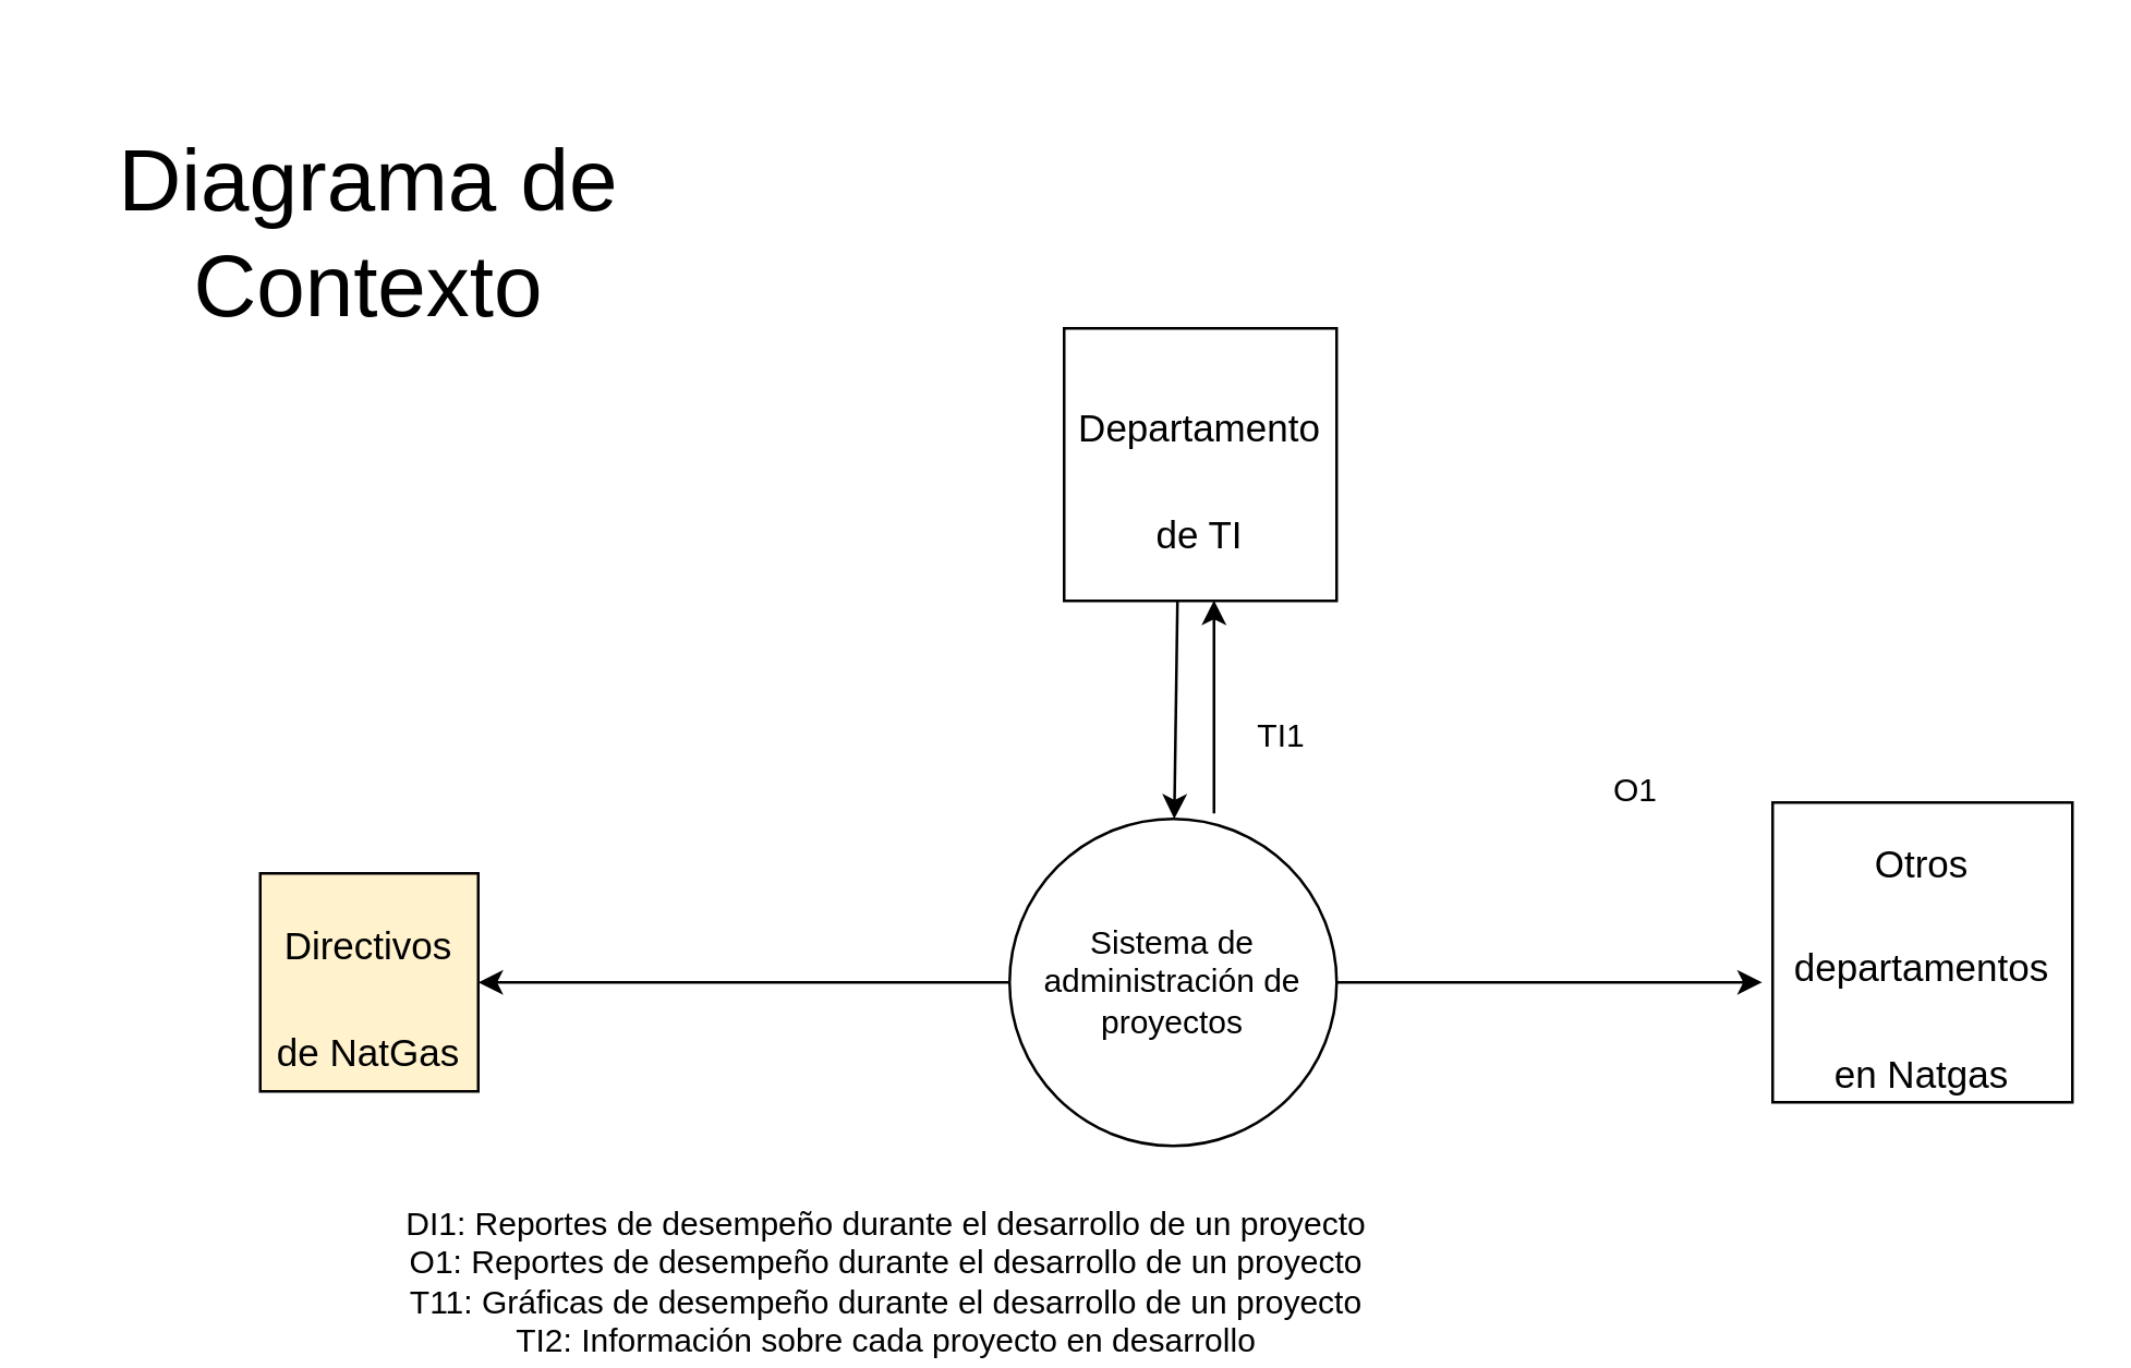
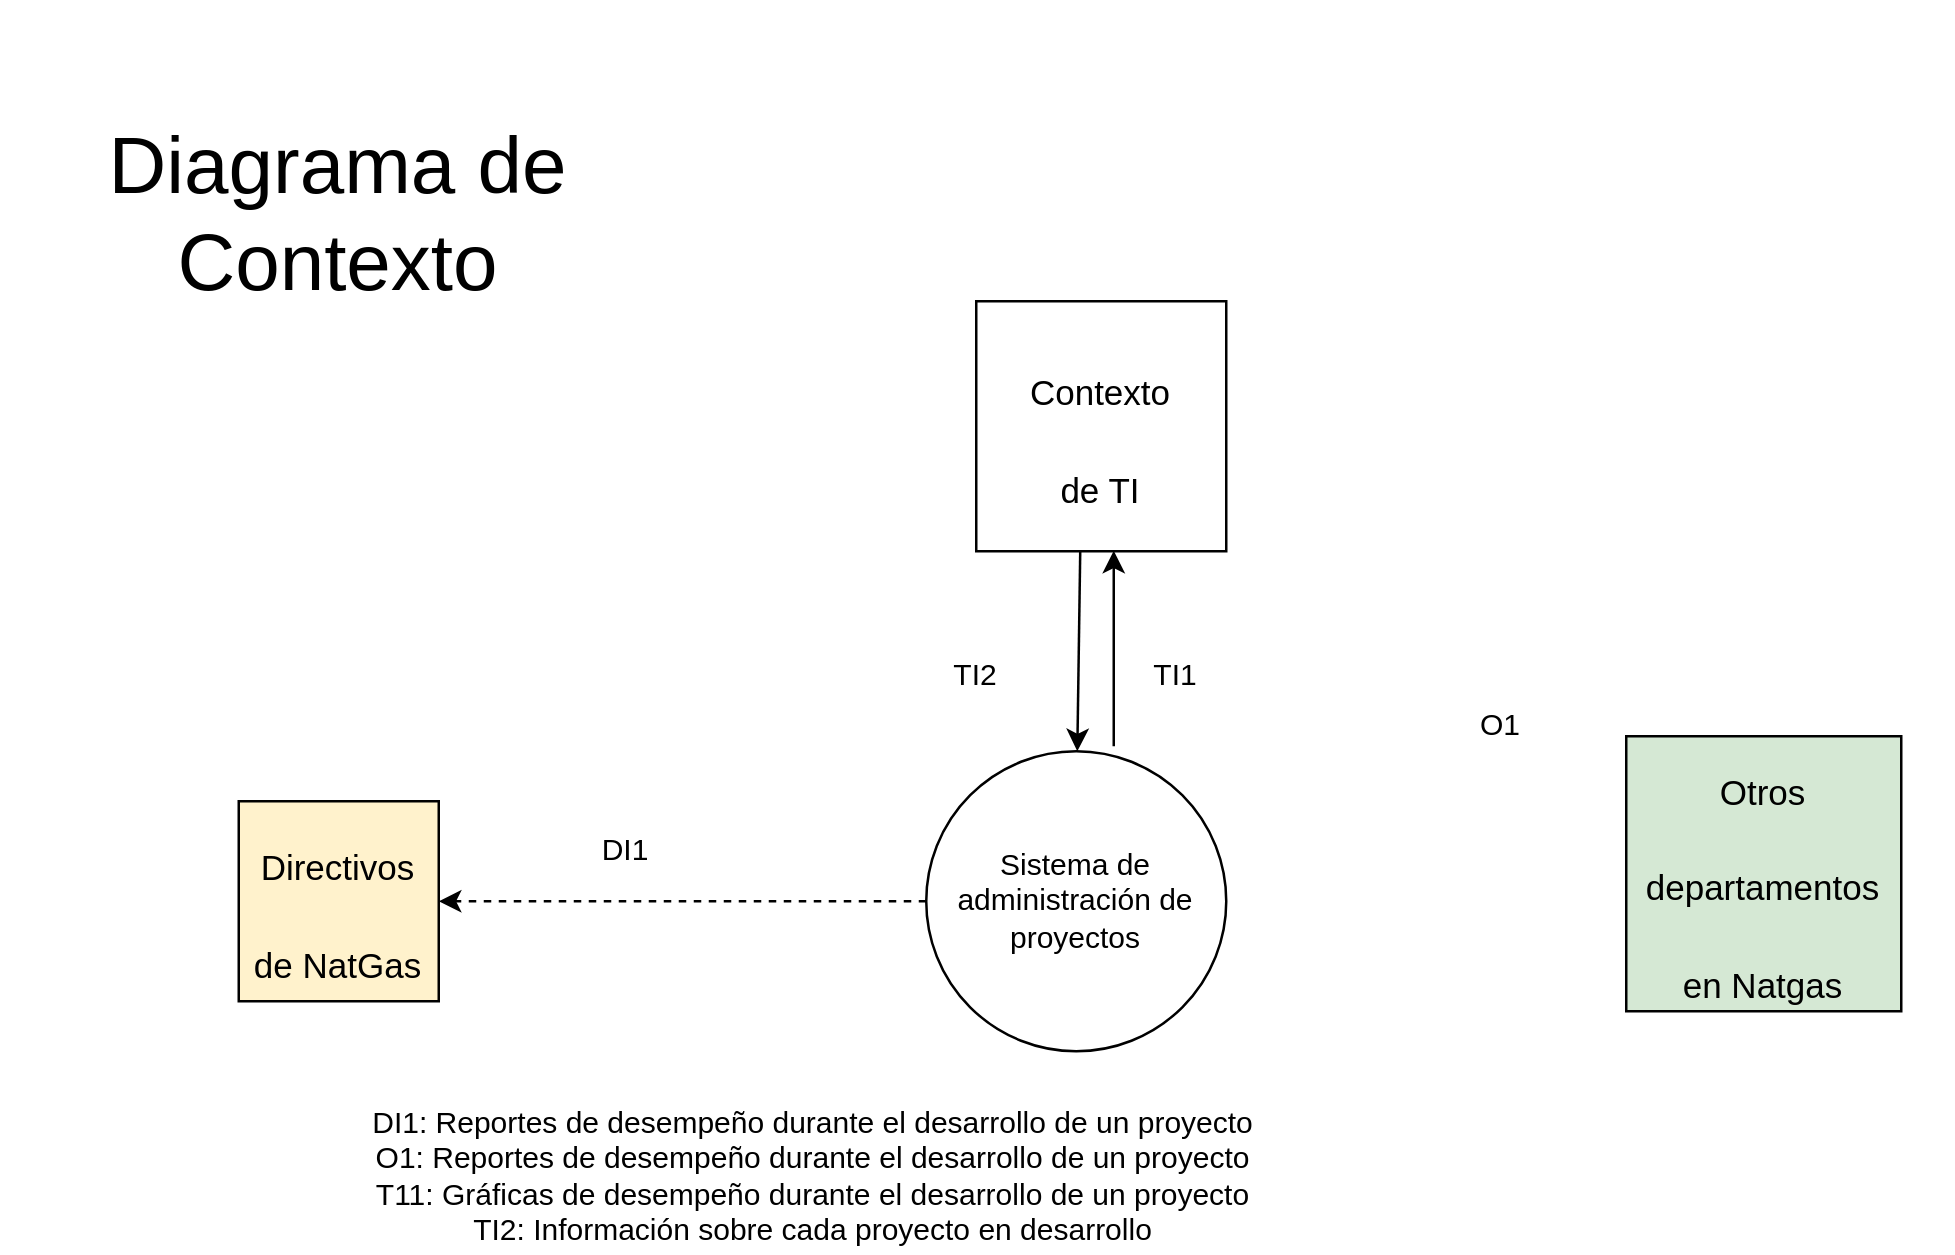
  <mxCell id="0" />
  <mxCell id="1" parent="0" />
  <mxCell id="2" value="Sistema de administración de proyectos" style="ellipse;whiteSpace=wrap;html=1;aspect=fixed;" parent="1" vertex="1"><mxGeometry x="370" y="300" width="120" height="120" as="geometry" /></mxCell>
  <mxCell id="3" value="&lt;font style=&quot;font-size: 32px;&quot;&gt;Diagrama de Contexto&lt;/font&gt;" style="text;html=1;strokeColor=none;fillColor=none;align=center;verticalAlign=middle;whiteSpace=wrap;rounded=0;fontSize=32;" parent="1" vertex="1"><mxGeometry x="20" y="20" width="230" height="130" as="geometry" /></mxCell>
  <mxCell id="4" value="&lt;font style=&quot;font-size: 14px&quot;&gt;Directivos de NatGas&lt;/font&gt;" style="whiteSpace=wrap;html=1;aspect=fixed;fontSize=32;fillColor=#fff2cc;" parent="1" vertex="1"><mxGeometry x="95" y="320" width="80" height="80" as="geometry" /></mxCell>
- <mxCell id="5" value="&lt;span style=&quot;font-size: 14px&quot;&gt;Departamento&lt;br&gt;de TI&lt;br&gt;&lt;/span&gt;" style="whiteSpace=wrap;html=1;aspect=fixed;fontSize=32;" parent="1" vertex="1"><mxGeometry x="390" y="120" width="100" height="100" as="geometry" /></mxCell>
- <mxCell id="6" value="&lt;font style=&quot;font-size: 14px&quot;&gt;Otros departamentos en Natgas&lt;/font&gt;" style="whiteSpace=wrap;html=1;aspect=fixed;fontSize=32;" parent="1" vertex="1"><mxGeometry x="650" y="294" width="110" height="110" as="geometry" /></mxCell>
- <mxCell id="7" value="" style="endArrow=classic;html=1;fontSize=32;exitX=0;exitY=0.5;exitDx=0;exitDy=0;entryX=1;entryY=0.5;entryDx=0;entryDy=0;" parent="1" source="2" target="4" edge="1"><mxGeometry width="50" height="50" relative="1" as="geometry"><mxPoint x="260" y="340" as="sourcePoint" /><mxPoint x="310" y="290" as="targetPoint" /></mxGeometry></mxCell>
+ <mxCell id="5" value="&lt;span style=&quot;font-size: 14px&quot;&gt;Contexto&lt;br&gt;de TI&lt;br&gt;&lt;/span&gt;" style="whiteSpace=wrap;html=1;aspect=fixed;fontSize=32;" parent="1" vertex="1"><mxGeometry x="390" y="120" width="100" height="100" as="geometry" /></mxCell>
+ <mxCell id="6" value="&lt;font style=&quot;font-size: 14px&quot;&gt;Otros departamentos en Natgas&lt;/font&gt;" style="whiteSpace=wrap;html=1;aspect=fixed;fontSize=32;fillColor=#d5e8d4;" parent="1" vertex="1"><mxGeometry x="650" y="294" width="110" height="110" as="geometry" /></mxCell>
+ <mxCell id="7" value="" style="endArrow=classic;html=1;fontSize=32;exitX=0;exitY=0.5;exitDx=0;exitDy=0;entryX=1;entryY=0.5;entryDx=0;entryDy=0;dashed=1;" parent="1" source="2" target="4" edge="1"><mxGeometry width="50" height="50" relative="1" as="geometry"><mxPoint x="260" y="340" as="sourcePoint" /><mxPoint x="310" y="290" as="targetPoint" /></mxGeometry></mxCell>
  <mxCell id="8" value="" style="endArrow=classic;html=1;fontSize=32;entryX=0.55;entryY=0.998;entryDx=0;entryDy=0;entryPerimeter=0;" parent="1" target="5" edge="1"><mxGeometry width="50" height="50" relative="1" as="geometry"><mxPoint x="445" y="298" as="sourcePoint" /><mxPoint x="440" y="220" as="targetPoint" /></mxGeometry></mxCell>
  <mxCell id="9" value="" style="endArrow=classic;html=1;fontSize=32;exitX=0.416;exitY=0.996;exitDx=0;exitDy=0;exitPerimeter=0;" parent="1" source="5" target="2" edge="1"><mxGeometry width="50" height="50" relative="1" as="geometry"><mxPoint x="328.4" y="302.04" as="sourcePoint" /><mxPoint x="230" y="240" as="targetPoint" /></mxGeometry></mxCell>
- <mxCell id="10" value="" style="endArrow=classic;html=1;fontSize=32;entryX=-0.035;entryY=0.6;entryDx=0;entryDy=0;entryPerimeter=0;" parent="1" source="2" target="6" edge="1"><mxGeometry width="50" height="50" relative="1" as="geometry"><mxPoint x="408.4" y="322.04" as="sourcePoint" /><mxPoint x="310" y="260" as="targetPoint" /></mxGeometry></mxCell>
+ <mxCell id="11" value="DI1" style="text;html=1;strokeColor=none;fillColor=none;align=center;verticalAlign=middle;whiteSpace=wrap;rounded=0;" vertex="1" parent="1"><mxGeometry x="230" y="330" width="40" height="20" as="geometry" /></mxCell>
  <mxCell id="12" value="O1" style="text;html=1;strokeColor=none;fillColor=none;align=center;verticalAlign=middle;whiteSpace=wrap;rounded=0;" vertex="1" parent="1"><mxGeometry x="580" y="280" width="40" height="20" as="geometry" /></mxCell>
  <mxCell id="13" value="TI1" style="text;html=1;strokeColor=none;fillColor=none;align=center;verticalAlign=middle;whiteSpace=wrap;rounded=0;" vertex="1" parent="1"><mxGeometry x="450" y="260" width="40" height="20" as="geometry" /></mxCell>
+ <mxCell id="14" value="TI2" style="text;html=1;strokeColor=none;fillColor=none;align=center;verticalAlign=middle;whiteSpace=wrap;rounded=0;" vertex="1" parent="1"><mxGeometry x="370" y="260" width="40" height="20" as="geometry" /></mxCell>
  <mxCell id="15" value="DI1: Reportes de desempeño durante el desarrollo de un proyecto&lt;br&gt;O1: Reportes de desempeño durante el desarrollo de un proyecto&lt;br&gt;T11: Gráficas de desempeño durante el desarrollo de un proyecto&lt;br&gt;TI2: Información sobre cada proyecto en desarrollo" style="text;html=1;strokeColor=none;fillColor=none;align=center;verticalAlign=middle;whiteSpace=wrap;rounded=0;" vertex="1" parent="1"><mxGeometry x="130" y="460" width="390" height="20" as="geometry" /></mxCell>
